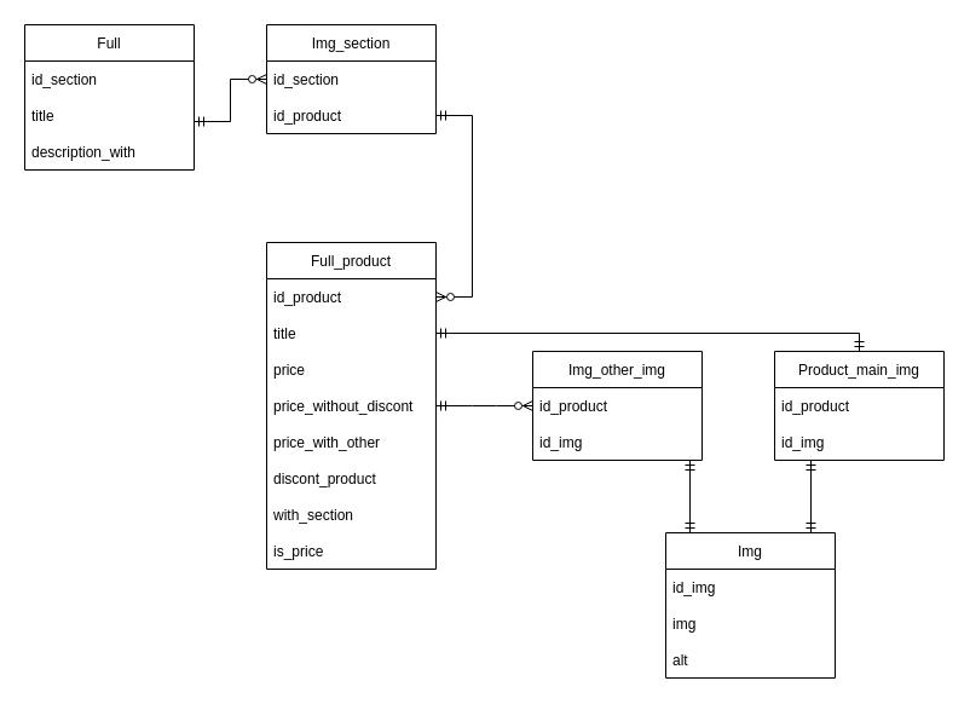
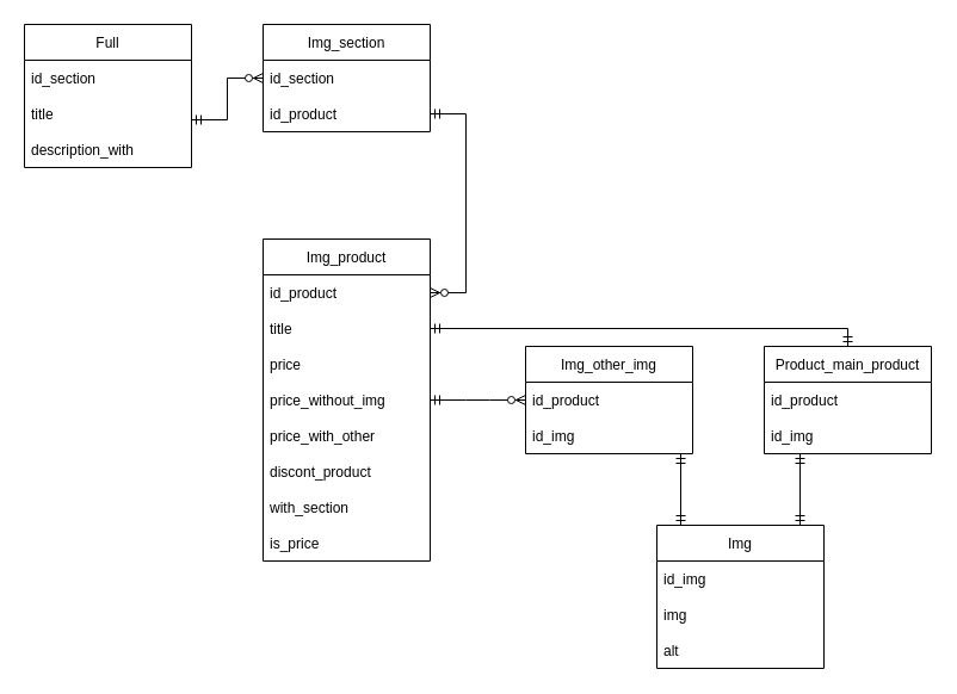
  <mxCell id="0" />
  <mxCell id="1" parent="0" />
  <mxCell id="2" value="Full" style="swimlane;fontStyle=0;childLayout=stackLayout;horizontal=1;startSize=30;horizontalStack=0;resizeParent=1;resizeParentMax=0;resizeLast=0;collapsible=1;marginBottom=0;" parent="1" vertex="1"><mxGeometry x="20" y="20" width="140" height="120" as="geometry" /></mxCell>
  <mxCell id="3" value="id_section" style="text;strokeColor=none;fillColor=none;align=left;verticalAlign=middle;spacingLeft=4;spacingRight=4;overflow=hidden;points=[[0,0.5],[1,0.5]];portConstraint=eastwest;rotatable=0;" parent="2" vertex="1"><mxGeometry y="30" width="140" height="30" as="geometry" /></mxCell>
  <mxCell id="4" value="title" style="text;strokeColor=none;fillColor=none;align=left;verticalAlign=middle;spacingLeft=4;spacingRight=4;overflow=hidden;points=[[0,0.5],[1,0.5]];portConstraint=eastwest;rotatable=0;" parent="2" vertex="1"><mxGeometry y="60" width="140" height="30" as="geometry" /></mxCell>
  <mxCell id="5" value="description_with" style="text;strokeColor=none;fillColor=none;align=left;verticalAlign=middle;spacingLeft=4;spacingRight=4;overflow=hidden;points=[[0,0.5],[1,0.5]];portConstraint=eastwest;rotatable=0;" parent="2" vertex="1"><mxGeometry y="90" width="140" height="30" as="geometry" /></mxCell>
  <mxCell id="6" value="Img_section" style="swimlane;fontStyle=0;childLayout=stackLayout;horizontal=1;startSize=30;horizontalStack=0;resizeParent=1;resizeParentMax=0;resizeLast=0;collapsible=1;marginBottom=0;" parent="1" vertex="1"><mxGeometry x="220" y="20" width="140" height="90" as="geometry" /></mxCell>
  <mxCell id="7" value="id_section" style="text;strokeColor=none;fillColor=none;align=left;verticalAlign=middle;spacingLeft=4;spacingRight=4;overflow=hidden;points=[[0,0.5],[1,0.5]];portConstraint=eastwest;rotatable=0;" parent="6" vertex="1"><mxGeometry y="30" width="140" height="30" as="geometry" /></mxCell>
  <mxCell id="8" value="id_product" style="text;strokeColor=none;fillColor=none;align=left;verticalAlign=middle;spacingLeft=4;spacingRight=4;overflow=hidden;points=[[0,0.5],[1,0.5]];portConstraint=eastwest;rotatable=0;" parent="6" vertex="1"><mxGeometry y="60" width="140" height="30" as="geometry" /></mxCell>
- <mxCell id="9" value="Full_product" style="swimlane;fontStyle=0;childLayout=stackLayout;horizontal=1;startSize=30;horizontalStack=0;resizeParent=1;resizeParentMax=0;resizeLast=0;collapsible=1;marginBottom=0;" parent="1" vertex="1"><mxGeometry x="220" y="200" width="140" height="270" as="geometry" /></mxCell>
+ <mxCell id="9" value="Img_product" style="swimlane;fontStyle=0;childLayout=stackLayout;horizontal=1;startSize=30;horizontalStack=0;resizeParent=1;resizeParentMax=0;resizeLast=0;collapsible=1;marginBottom=0;" parent="1" vertex="1"><mxGeometry x="220" y="200" width="140" height="270" as="geometry" /></mxCell>
  <mxCell id="10" value="id_product" style="text;strokeColor=none;fillColor=none;align=left;verticalAlign=middle;spacingLeft=4;spacingRight=4;overflow=hidden;points=[[0,0.5],[1,0.5]];portConstraint=eastwest;rotatable=0;" parent="9" vertex="1"><mxGeometry y="30" width="140" height="30" as="geometry" /></mxCell>
  <mxCell id="11" value="title" style="text;strokeColor=none;fillColor=none;align=left;verticalAlign=middle;spacingLeft=4;spacingRight=4;overflow=hidden;points=[[0,0.5],[1,0.5]];portConstraint=eastwest;rotatable=0;" parent="9" vertex="1"><mxGeometry y="60" width="140" height="30" as="geometry" /></mxCell>
  <mxCell id="12" value="price" style="text;strokeColor=none;fillColor=none;align=left;verticalAlign=middle;spacingLeft=4;spacingRight=4;overflow=hidden;points=[[0,0.5],[1,0.5]];portConstraint=eastwest;rotatable=0;" parent="9" vertex="1"><mxGeometry y="90" width="140" height="30" as="geometry" /></mxCell>
- <mxCell id="13" value="price_without_discont" style="text;strokeColor=none;fillColor=none;align=left;verticalAlign=middle;spacingLeft=4;spacingRight=4;overflow=hidden;points=[[0,0.5],[1,0.5]];portConstraint=eastwest;rotatable=0;" parent="9" vertex="1"><mxGeometry y="120" width="140" height="30" as="geometry" /></mxCell>
+ <mxCell id="13" value="price_without_img" style="text;strokeColor=none;fillColor=none;align=left;verticalAlign=middle;spacingLeft=4;spacingRight=4;overflow=hidden;points=[[0,0.5],[1,0.5]];portConstraint=eastwest;rotatable=0;" parent="9" vertex="1"><mxGeometry y="120" width="140" height="30" as="geometry" /></mxCell>
  <mxCell id="14" value="price_with_other" style="text;strokeColor=none;fillColor=none;align=left;verticalAlign=middle;spacingLeft=4;spacingRight=4;overflow=hidden;points=[[0,0.5],[1,0.5]];portConstraint=eastwest;rotatable=0;" parent="9" vertex="1"><mxGeometry y="150" width="140" height="30" as="geometry" /></mxCell>
  <mxCell id="15" value="discont_product" style="text;strokeColor=none;fillColor=none;align=left;verticalAlign=middle;spacingLeft=4;spacingRight=4;overflow=hidden;points=[[0,0.5],[1,0.5]];portConstraint=eastwest;rotatable=0;" parent="9" vertex="1"><mxGeometry y="180" width="140" height="30" as="geometry" /></mxCell>
  <mxCell id="16" value="with_section" style="text;strokeColor=none;fillColor=none;align=left;verticalAlign=middle;spacingLeft=4;spacingRight=4;overflow=hidden;points=[[0,0.5],[1,0.5]];portConstraint=eastwest;rotatable=0;" vertex="1" parent="9"><mxGeometry y="210" width="140" height="30" as="geometry" /></mxCell>
  <mxCell id="17" value="is_price" style="text;strokeColor=none;fillColor=none;align=left;verticalAlign=middle;spacingLeft=4;spacingRight=4;overflow=hidden;points=[[0,0.5],[1,0.5]];portConstraint=eastwest;rotatable=0;" vertex="1" parent="9"><mxGeometry y="240" width="140" height="30" as="geometry" /></mxCell>
- <mxCell id="18" value="Product_main_img" style="swimlane;fontStyle=0;childLayout=stackLayout;horizontal=1;startSize=30;horizontalStack=0;resizeParent=1;resizeParentMax=0;resizeLast=0;collapsible=1;marginBottom=0;" parent="1" vertex="1"><mxGeometry x="640" y="290" width="140" height="90" as="geometry" /></mxCell>
+ <mxCell id="18" value="Product_main_product" style="swimlane;fontStyle=0;childLayout=stackLayout;horizontal=1;startSize=30;horizontalStack=0;resizeParent=1;resizeParentMax=0;resizeLast=0;collapsible=1;marginBottom=0;" parent="1" vertex="1"><mxGeometry x="640" y="290" width="140" height="90" as="geometry" /></mxCell>
  <mxCell id="19" value="id_product" style="text;strokeColor=none;fillColor=none;align=left;verticalAlign=middle;spacingLeft=4;spacingRight=4;overflow=hidden;points=[[0,0.5],[1,0.5]];portConstraint=eastwest;rotatable=0;" parent="18" vertex="1"><mxGeometry y="30" width="140" height="30" as="geometry" /></mxCell>
  <mxCell id="20" value="id_img" style="text;strokeColor=none;fillColor=none;align=left;verticalAlign=middle;spacingLeft=4;spacingRight=4;overflow=hidden;points=[[0,0.5],[1,0.5]];portConstraint=eastwest;rotatable=0;" parent="18" vertex="1"><mxGeometry y="60" width="140" height="30" as="geometry" /></mxCell>
  <mxCell id="21" value="Img_other_img" style="swimlane;fontStyle=0;childLayout=stackLayout;horizontal=1;startSize=30;horizontalStack=0;resizeParent=1;resizeParentMax=0;resizeLast=0;collapsible=1;marginBottom=0;" parent="1" vertex="1"><mxGeometry x="440" y="290" width="140" height="90" as="geometry" /></mxCell>
  <mxCell id="22" value="id_product" style="text;strokeColor=none;fillColor=none;align=left;verticalAlign=middle;spacingLeft=4;spacingRight=4;overflow=hidden;points=[[0,0.5],[1,0.5]];portConstraint=eastwest;rotatable=0;" parent="21" vertex="1"><mxGeometry y="30" width="140" height="30" as="geometry" /></mxCell>
  <mxCell id="23" value="id_img" style="text;strokeColor=none;fillColor=none;align=left;verticalAlign=middle;spacingLeft=4;spacingRight=4;overflow=hidden;points=[[0,0.5],[1,0.5]];portConstraint=eastwest;rotatable=0;" parent="21" vertex="1"><mxGeometry y="60" width="140" height="30" as="geometry" /></mxCell>
  <mxCell id="24" value="Img" style="swimlane;fontStyle=0;childLayout=stackLayout;horizontal=1;startSize=30;horizontalStack=0;resizeParent=1;resizeParentMax=0;resizeLast=0;collapsible=1;marginBottom=0;" parent="1" vertex="1"><mxGeometry x="550" y="440" width="140" height="120" as="geometry"><mxRectangle x="360" y="430" width="60" height="30" as="alternateBounds" /></mxGeometry></mxCell>
  <mxCell id="25" value="id_img" style="text;strokeColor=none;fillColor=none;align=left;verticalAlign=middle;spacingLeft=4;spacingRight=4;overflow=hidden;points=[[0,0.5],[1,0.5]];portConstraint=eastwest;rotatable=0;" parent="24" vertex="1"><mxGeometry y="30" width="140" height="30" as="geometry" /></mxCell>
  <mxCell id="26" value="img" style="text;strokeColor=none;fillColor=none;align=left;verticalAlign=middle;spacingLeft=4;spacingRight=4;overflow=hidden;points=[[0,0.5],[1,0.5]];portConstraint=eastwest;rotatable=0;" parent="24" vertex="1"><mxGeometry y="60" width="140" height="30" as="geometry" /></mxCell>
  <mxCell id="27" value="alt" style="text;strokeColor=none;fillColor=none;align=left;verticalAlign=middle;spacingLeft=4;spacingRight=4;overflow=hidden;points=[[0,0.5],[1,0.5]];portConstraint=eastwest;rotatable=0;" vertex="1" parent="24"><mxGeometry y="90" width="140" height="30" as="geometry" /></mxCell>
  <mxCell id="28" value="" style="edgeStyle=entityRelationEdgeStyle;fontSize=12;html=1;endArrow=ERzeroToMany;startArrow=ERmandOne;rounded=0;entryX=0;entryY=0.5;entryDx=0;entryDy=0;" parent="1" target="7" edge="1"><mxGeometry width="100" height="100" relative="1" as="geometry"><mxPoint x="160" y="100" as="sourcePoint" /><mxPoint x="260" y="0" as="targetPoint" /></mxGeometry></mxCell>
  <mxCell id="29" value="" style="edgeStyle=entityRelationEdgeStyle;fontSize=12;html=1;endArrow=ERzeroToMany;startArrow=ERmandOne;rounded=0;exitX=1;exitY=0.5;exitDx=0;exitDy=0;entryX=1;entryY=0.5;entryDx=0;entryDy=0;" parent="1" source="8" target="10" edge="1"><mxGeometry width="100" height="100" relative="1" as="geometry"><mxPoint x="360" y="240" as="sourcePoint" /><mxPoint x="210" y="220" as="targetPoint" /></mxGeometry></mxCell>
  <mxCell id="30" value="" style="edgeStyle=entityRelationEdgeStyle;fontSize=12;html=1;endArrow=ERzeroToMany;startArrow=ERmandOne;rounded=0;exitX=1;exitY=0.5;exitDx=0;exitDy=0;entryX=0;entryY=0.5;entryDx=0;entryDy=0;" parent="1" source="13" target="22" edge="1"><mxGeometry width="100" height="100" relative="1" as="geometry"><mxPoint x="360" y="340" as="sourcePoint" /><mxPoint x="460" y="240" as="targetPoint" /></mxGeometry></mxCell>
  <mxCell id="31" value="" style="edgeStyle=orthogonalEdgeStyle;fontSize=12;html=1;endArrow=ERmandOne;startArrow=ERmandOne;rounded=0;exitX=1;exitY=0.5;exitDx=0;exitDy=0;exitPerimeter=0;entryX=0.5;entryY=0;entryDx=0;entryDy=0;" parent="1" source="11" target="18" edge="1"><mxGeometry width="100" height="100" relative="1" as="geometry"><mxPoint x="360" y="340" as="sourcePoint" /><mxPoint x="720" y="270" as="targetPoint" /></mxGeometry></mxCell>
  <mxCell id="32" value="" style="fontSize=12;html=1;endArrow=ERmandOne;startArrow=ERmandOne;rounded=0;entryX=0.143;entryY=0;entryDx=0;entryDy=0;entryPerimeter=0;" parent="1" target="24" edge="1"><mxGeometry width="100" height="100" relative="1" as="geometry"><mxPoint x="570" y="380" as="sourcePoint" /><mxPoint x="460" y="240" as="targetPoint" /></mxGeometry></mxCell>
  <mxCell id="33" value="" style="fontSize=12;html=1;endArrow=ERmandOne;startArrow=ERmandOne;rounded=0;" parent="1" edge="1"><mxGeometry width="100" height="100" relative="1" as="geometry"><mxPoint x="670" y="440" as="sourcePoint" /><mxPoint x="670" y="380" as="targetPoint" /></mxGeometry></mxCell>
